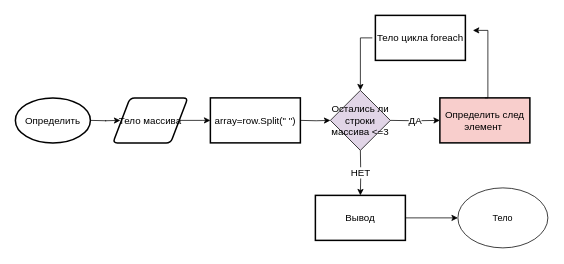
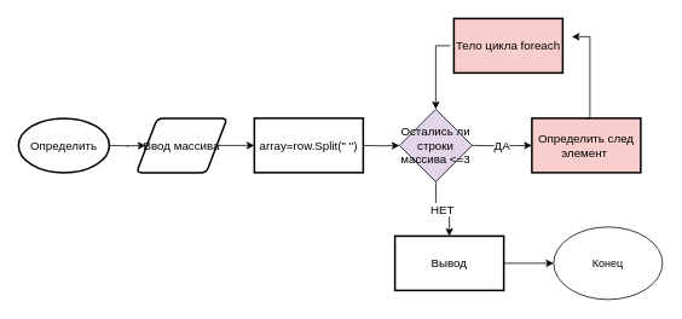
  <mxCell id="0" />
  <mxCell id="1" parent="0" />
  <mxCell id="2" value="&lt;font style=&quot;font-size: 13px;&quot;&gt;Определить&lt;/font&gt;" style="strokeWidth=2;html=1;shape=mxgraph.flowchart.start_1;whiteSpace=wrap;" vertex="1" parent="1"><mxGeometry x="20" y="130" width="100" height="60" as="geometry" /></mxCell>
  <mxCell id="3" value="" style="edgeStyle=orthogonalEdgeStyle;rounded=0;orthogonalLoop=1;jettySize=auto;html=1;fontSize=13;" edge="1" parent="1"><mxGeometry relative="1" as="geometry"><mxPoint x="160" y="160" as="targetPoint" /><mxPoint x="120" y="160" as="sourcePoint" /></mxGeometry></mxCell>
- <mxCell id="4" value="Тело массива" style="shape=parallelogram;html=1;strokeWidth=2;perimeter=parallelogramPerimeter;whiteSpace=wrap;rounded=1;arcSize=12;size=0.23;fontSize=13;" vertex="1" parent="1"><mxGeometry x="150" y="130" width="100" height="60" as="geometry" /></mxCell>
+ <mxCell id="4" value="Ввод массива" style="shape=parallelogram;html=1;strokeWidth=2;perimeter=parallelogramPerimeter;whiteSpace=wrap;rounded=1;arcSize=12;size=0.23;fontSize=13;" vertex="1" parent="1"><mxGeometry x="150" y="130" width="100" height="60" as="geometry" /></mxCell>
  <mxCell id="5" value="array=row.Split(&quot; &quot;)" style="whiteSpace=wrap;html=1;fontSize=13;strokeWidth=2;" vertex="1" parent="1"><mxGeometry x="280" y="130" width="120" height="60" as="geometry" /></mxCell>
  <mxCell id="6" value="" style="edgeStyle=orthogonalEdgeStyle;rounded=0;orthogonalLoop=1;jettySize=auto;html=1;fontSize=13;exitX=1;exitY=0.5;exitDx=0;exitDy=0;" edge="1" parent="1" source="4"><mxGeometry relative="1" as="geometry"><mxPoint x="240" y="68.82" as="sourcePoint" /><mxPoint x="280" y="160" as="targetPoint" /></mxGeometry></mxCell>
  <mxCell id="7" value="" style="edgeStyle=orthogonalEdgeStyle;rounded=0;orthogonalLoop=1;jettySize=auto;html=1;fontSize=13;" edge="1" parent="1" target="8"><mxGeometry relative="1" as="geometry"><mxPoint x="400" y="160" as="sourcePoint" /></mxGeometry></mxCell>
  <mxCell id="8" value="Остались ли строки массива &amp;lt;=3" style="rhombus;whiteSpace=wrap;html=1;fontSize=13;fillColor=#e1d5e7;" vertex="1" parent="1"><mxGeometry x="440" y="120" width="80" height="80" as="geometry" /></mxCell>
  <mxCell id="9" value="ДА" style="edgeStyle=orthogonalEdgeStyle;rounded=0;orthogonalLoop=1;jettySize=auto;html=1;fontSize=13;" edge="1" parent="1" target="11"><mxGeometry relative="1" as="geometry"><mxPoint x="520" y="160" as="sourcePoint" /></mxGeometry></mxCell>
  <mxCell id="10" value="НЕТ" style="edgeStyle=orthogonalEdgeStyle;rounded=0;orthogonalLoop=1;jettySize=auto;html=1;fontSize=13;" edge="1" parent="1" target="12"><mxGeometry relative="1" as="geometry"><mxPoint x="480" y="200" as="sourcePoint" /></mxGeometry></mxCell>
  <mxCell id="11" value="Определить след элемент&amp;nbsp;" style="whiteSpace=wrap;html=1;fontSize=13;strokeWidth=2;fillColor=#f8cecc;" vertex="1" parent="1"><mxGeometry x="586" y="130" width="120" height="60" as="geometry" /></mxCell>
- <mxCell id="12" value="Вывод" style="whiteSpace=wrap;html=1;fontSize=13;strokeWidth=2;" vertex="1" parent="1"><mxGeometry x="420" y="260" width="120" height="60" as="geometry" /></mxCell>
+ <mxCell id="12" value="Вывод" style="whiteSpace=wrap;html=1;fontSize=13;strokeWidth=2;" vertex="1" parent="1"><mxGeometry x="435" y="260" width="120" height="60" as="geometry" /></mxCell>
  <mxCell id="13" value="" style="edgeStyle=orthogonalEdgeStyle;rounded=0;orthogonalLoop=1;jettySize=auto;html=1;fontSize=13;exitX=0.5;exitY=0;exitDx=0;exitDy=0;" edge="1" parent="1" source="11"><mxGeometry relative="1" as="geometry"><mxPoint x="530" y="50" as="sourcePoint" /><mxPoint x="630" y="40" as="targetPoint" /><Array as="points"><mxPoint x="650" y="130" /><mxPoint x="650" y="40" /></Array></mxGeometry></mxCell>
- <mxCell id="14" value="Тело цикла foreach" style="whiteSpace=wrap;html=1;fontSize=13;strokeWidth=2;" vertex="1" parent="1"><mxGeometry x="500" y="20" width="120" height="60" as="geometry" /></mxCell>
+ <mxCell id="14" value="Тело цикла foreach" style="whiteSpace=wrap;html=1;fontSize=13;strokeWidth=2;fillColor=#f8cecc;" vertex="1" parent="1"><mxGeometry x="500" y="20" width="120" height="60" as="geometry" /></mxCell>
  <mxCell id="15" value="" style="edgeStyle=orthogonalEdgeStyle;rounded=0;orthogonalLoop=1;jettySize=auto;html=1;fontSize=13;exitX=0.5;exitY=0;exitDx=0;exitDy=0;entryX=0.5;entryY=0;entryDx=0;entryDy=0;" edge="1" parent="1" target="8"><mxGeometry relative="1" as="geometry"><mxPoint x="495.94" y="50" as="sourcePoint" /><mxPoint x="479.94" y="-40" as="targetPoint" /><Array as="points"><mxPoint x="480" y="50" /></Array></mxGeometry></mxCell>
- <mxCell id="16" value="Тело" style="ellipse;whiteSpace=wrap;html=1;" vertex="1" parent="1"><mxGeometry x="610" y="250" width="120" height="80" as="geometry" /></mxCell>
+ <mxCell id="16" value="Конец" style="ellipse;whiteSpace=wrap;html=1;" vertex="1" parent="1"><mxGeometry x="610" y="250" width="120" height="80" as="geometry" /></mxCell>
  <mxCell id="17" value="" style="endArrow=classic;html=1;rounded=0;exitX=1;exitY=0.5;exitDx=0;exitDy=0;" edge="1" parent="1" source="12"><mxGeometry width="50" height="50" relative="1" as="geometry"><mxPoint x="590" y="160" as="sourcePoint" /><mxPoint x="610" y="290" as="targetPoint" /><Array as="points" /></mxGeometry></mxCell>
